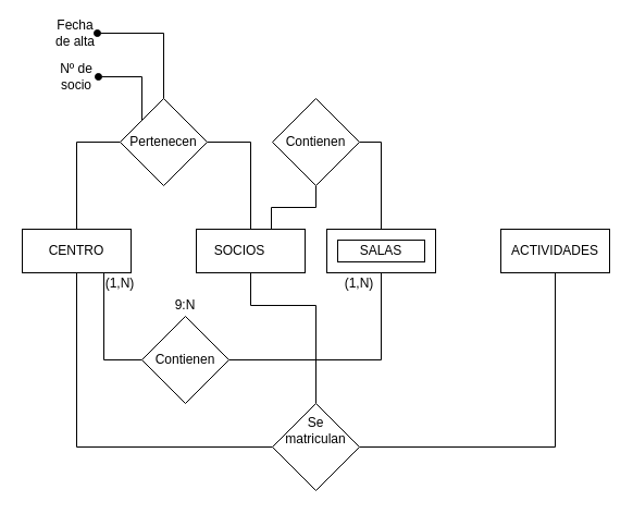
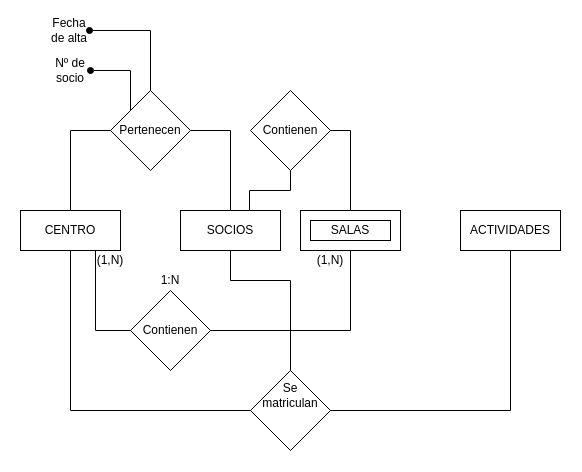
  <mxCell id="0" />
  <mxCell id="1" parent="0" />
  <mxCell id="2" value="" style="rounded=0;whiteSpace=wrap;html=1;glass=0;sketch=0;shadow=0;" vertex="1" parent="1"><mxGeometry x="300" y="210" width="100" height="40" as="geometry" /></mxCell>
  <mxCell id="3" value="" style="rounded=0;whiteSpace=wrap;html=1;shadow=0;glass=0;sketch=0;gradientColor=none;" vertex="1" parent="1"><mxGeometry x="310" y="220" width="80" height="20" as="geometry" /></mxCell>
  <mxCell id="4" style="edgeStyle=orthogonalEdgeStyle;rounded=0;orthogonalLoop=1;jettySize=auto;html=1;entryX=0;entryY=0.5;entryDx=0;entryDy=0;endArrow=none;endFill=0;" edge="1" parent="1" source="6" target="16"><mxGeometry relative="1" as="geometry"><Array as="points"><mxPoint x="70" y="130" /></Array></mxGeometry></mxCell>
  <mxCell id="5" style="edgeStyle=orthogonalEdgeStyle;rounded=0;orthogonalLoop=1;jettySize=auto;html=1;entryX=0;entryY=0.5;entryDx=0;entryDy=0;endArrow=none;endFill=0;" edge="1" parent="1" source="6" target="19"><mxGeometry relative="1" as="geometry"><Array as="points"><mxPoint x="70" y="410" /></Array></mxGeometry></mxCell>
  <mxCell id="6" value="" style="rounded=0;whiteSpace=wrap;html=1;" vertex="1" parent="1"><mxGeometry x="20" y="210" width="100" height="40" as="geometry" /></mxCell>
  <mxCell id="7" value="CENTRO" style="text;html=1;strokeColor=none;fillColor=none;align=center;verticalAlign=middle;whiteSpace=wrap;rounded=0;" vertex="1" parent="1"><mxGeometry x="50" y="220" width="40" height="20" as="geometry" /></mxCell>
  <mxCell id="8" style="edgeStyle=orthogonalEdgeStyle;rounded=0;orthogonalLoop=1;jettySize=auto;html=1;entryX=1;entryY=0.5;entryDx=0;entryDy=0;endArrow=none;endFill=0;" edge="1" parent="1" source="9" target="16"><mxGeometry relative="1" as="geometry"><Array as="points"><mxPoint x="230" y="130" /></Array></mxGeometry></mxCell>
  <mxCell id="9" value="" style="rounded=0;whiteSpace=wrap;html=1;direction=west;" vertex="1" parent="1"><mxGeometry x="180" y="210" width="100" height="40" as="geometry" /></mxCell>
- <mxCell id="10" value="SOCIOS" style="text;html=1;strokeColor=none;fillColor=none;align=center;verticalAlign=middle;whiteSpace=wrap;rounded=0;" vertex="1" parent="1"><mxGeometry x="200" y="220" width="40" height="20" as="geometry" /></mxCell>
+ <mxCell id="10" value="SOCIOS" style="text;html=1;strokeColor=none;fillColor=none;align=center;verticalAlign=middle;whiteSpace=wrap;rounded=0;" vertex="1" parent="1"><mxGeometry x="210" y="220" width="40" height="20" as="geometry" /></mxCell>
  <mxCell id="11" style="edgeStyle=orthogonalEdgeStyle;rounded=0;orthogonalLoop=1;jettySize=auto;html=1;entryX=1;entryY=0.5;entryDx=0;entryDy=0;endArrow=none;endFill=0;" edge="1" parent="1" source="12" target="19"><mxGeometry relative="1" as="geometry"><Array as="points"><mxPoint x="510" y="410" /></Array></mxGeometry></mxCell>
  <mxCell id="12" value="" style="rounded=0;whiteSpace=wrap;html=1;glass=0;sketch=0;shadow=0;" vertex="1" parent="1"><mxGeometry x="460" y="210" width="100" height="40" as="geometry" /></mxCell>
  <mxCell id="13" value="ACTIVIDADES" style="text;html=1;strokeColor=none;fillColor=none;align=center;verticalAlign=middle;whiteSpace=wrap;rounded=0;shadow=0;glass=0;sketch=0;" vertex="1" parent="1"><mxGeometry x="490" y="220" width="40" height="20" as="geometry" /></mxCell>
  <mxCell id="14" style="edgeStyle=orthogonalEdgeStyle;rounded=0;orthogonalLoop=1;jettySize=auto;html=1;entryX=1;entryY=0.5;entryDx=0;entryDy=0;endArrow=oval;endFill=1;startArrow=none;startFill=0;" edge="1" parent="1" source="16" target="21"><mxGeometry relative="1" as="geometry"><Array as="points"><mxPoint x="150" y="30" /></Array></mxGeometry></mxCell>
  <mxCell id="15" style="edgeStyle=orthogonalEdgeStyle;rounded=0;orthogonalLoop=1;jettySize=auto;html=1;exitX=0;exitY=0;exitDx=0;exitDy=0;entryX=1;entryY=0.5;entryDx=0;entryDy=0;startArrow=none;startFill=0;endArrow=oval;endFill=1;" edge="1" parent="1" source="16" target="22"><mxGeometry relative="1" as="geometry"><Array as="points"><mxPoint x="130" y="70" /></Array></mxGeometry></mxCell>
  <mxCell id="16" value="" style="rhombus;whiteSpace=wrap;html=1;rounded=0;shadow=0;glass=0;sketch=0;" vertex="1" parent="1"><mxGeometry x="110" y="90" width="80" height="80" as="geometry" /></mxCell>
  <mxCell id="17" value="Pertenecen" style="text;html=1;strokeColor=none;fillColor=none;align=center;verticalAlign=middle;whiteSpace=wrap;rounded=0;shadow=0;glass=0;sketch=0;" vertex="1" parent="1"><mxGeometry x="130" y="120" width="40" height="20" as="geometry" /></mxCell>
  <mxCell id="18" style="edgeStyle=orthogonalEdgeStyle;rounded=0;orthogonalLoop=1;jettySize=auto;html=1;entryX=0.5;entryY=0;entryDx=0;entryDy=0;endArrow=none;endFill=0;" edge="1" parent="1" source="19" target="9"><mxGeometry relative="1" as="geometry"><Array as="points"><mxPoint x="290" y="280" /><mxPoint x="230" y="280" /></Array></mxGeometry></mxCell>
  <mxCell id="19" value="" style="rhombus;whiteSpace=wrap;html=1;rounded=0;shadow=0;glass=0;sketch=0;" vertex="1" parent="1"><mxGeometry x="250" y="370" width="80" height="80" as="geometry" /></mxCell>
  <mxCell id="20" value="Se matriculan" style="text;html=1;strokeColor=none;fillColor=none;align=center;verticalAlign=middle;whiteSpace=wrap;rounded=0;shadow=0;glass=0;sketch=0;" vertex="1" parent="1"><mxGeometry x="270" y="385" width="40" height="20" as="geometry" /></mxCell>
  <mxCell id="21" value="Fecha de alta" style="text;html=1;strokeColor=none;fillColor=none;align=center;verticalAlign=middle;whiteSpace=wrap;rounded=0;shadow=0;glass=0;sketch=0;" vertex="1" parent="1"><mxGeometry x="49" y="20" width="40" height="20" as="geometry" /></mxCell>
  <mxCell id="22" value="Nº de socio" style="text;html=1;strokeColor=none;fillColor=none;align=center;verticalAlign=middle;whiteSpace=wrap;rounded=0;shadow=0;glass=0;sketch=0;" vertex="1" parent="1"><mxGeometry x="50" y="60" width="40" height="20" as="geometry" /></mxCell>
  <mxCell id="23" style="edgeStyle=orthogonalEdgeStyle;rounded=0;orthogonalLoop=1;jettySize=auto;html=1;entryX=0.75;entryY=1;entryDx=0;entryDy=0;endArrow=none;endFill=0;" edge="1" parent="1" source="25" target="6"><mxGeometry relative="1" as="geometry"><Array as="points"><mxPoint x="95" y="330" /></Array></mxGeometry></mxCell>
  <mxCell id="24" style="edgeStyle=orthogonalEdgeStyle;rounded=0;orthogonalLoop=1;jettySize=auto;html=1;entryX=0.5;entryY=1;entryDx=0;entryDy=0;endArrow=none;endFill=0;" edge="1" parent="1" source="25" target="2"><mxGeometry relative="1" as="geometry"><Array as="points"><mxPoint x="350" y="330" /></Array></mxGeometry></mxCell>
  <mxCell id="25" value="" style="rhombus;whiteSpace=wrap;html=1;rounded=0;shadow=0;glass=0;sketch=0;" vertex="1" parent="1"><mxGeometry x="130" y="290" width="80" height="80" as="geometry" /></mxCell>
  <mxCell id="26" value="Contienen" style="text;html=1;strokeColor=none;fillColor=none;align=center;verticalAlign=middle;whiteSpace=wrap;rounded=0;shadow=0;glass=0;sketch=0;" vertex="1" parent="1"><mxGeometry x="150" y="320" width="40" height="20" as="geometry" /></mxCell>
  <mxCell id="27" value="(1,N)" style="text;html=1;strokeColor=none;fillColor=none;align=center;verticalAlign=middle;whiteSpace=wrap;rounded=0;shadow=0;glass=0;sketch=0;" vertex="1" parent="1"><mxGeometry x="90" y="250" width="40" height="20" as="geometry" /></mxCell>
  <mxCell id="28" value="(1,N)" style="text;html=1;strokeColor=none;fillColor=none;align=center;verticalAlign=middle;whiteSpace=wrap;rounded=0;shadow=0;glass=0;sketch=0;" vertex="1" parent="1"><mxGeometry x="310" y="250" width="40" height="20" as="geometry" /></mxCell>
- <mxCell id="29" value="9:N" style="text;html=1;strokeColor=none;fillColor=none;align=center;verticalAlign=middle;whiteSpace=wrap;rounded=0;shadow=0;glass=0;sketch=0;" vertex="1" parent="1"><mxGeometry x="150" y="270" width="40" height="20" as="geometry" /></mxCell>
+ <mxCell id="29" value="1:N" style="text;html=1;strokeColor=none;fillColor=none;align=center;verticalAlign=middle;whiteSpace=wrap;rounded=0;shadow=0;glass=0;sketch=0;" vertex="1" parent="1"><mxGeometry x="150" y="270" width="40" height="20" as="geometry" /></mxCell>
  <mxCell id="30" value="SALAS" style="text;html=1;strokeColor=none;fillColor=none;align=center;verticalAlign=middle;whiteSpace=wrap;rounded=0;shadow=0;glass=0;sketch=0;" vertex="1" parent="1"><mxGeometry x="330" y="220" width="40" height="20" as="geometry" /></mxCell>
  <mxCell id="31" style="edgeStyle=orthogonalEdgeStyle;rounded=0;orthogonalLoop=1;jettySize=auto;html=1;endArrow=none;endFill=0;entryX=0.5;entryY=0;entryDx=0;entryDy=0;" edge="1" parent="1" source="33" target="2"><mxGeometry relative="1" as="geometry"><mxPoint x="350" y="200" as="targetPoint" /><Array as="points"><mxPoint x="350" y="130" /></Array></mxGeometry></mxCell>
  <mxCell id="32" style="edgeStyle=orthogonalEdgeStyle;rounded=0;orthogonalLoop=1;jettySize=auto;html=1;entryX=0.31;entryY=1;entryDx=0;entryDy=0;entryPerimeter=0;endArrow=none;endFill=0;" edge="1" parent="1" source="33" target="9"><mxGeometry relative="1" as="geometry" /></mxCell>
  <mxCell id="33" value="" style="rhombus;whiteSpace=wrap;html=1;rounded=0;shadow=0;glass=0;sketch=0;" vertex="1" parent="1"><mxGeometry x="250" y="90" width="80" height="80" as="geometry" /></mxCell>
  <mxCell id="34" value="Contienen" style="text;html=1;strokeColor=none;fillColor=none;align=center;verticalAlign=middle;whiteSpace=wrap;rounded=0;shadow=0;glass=0;sketch=0;" vertex="1" parent="1"><mxGeometry x="270" y="120" width="40" height="20" as="geometry" /></mxCell>
